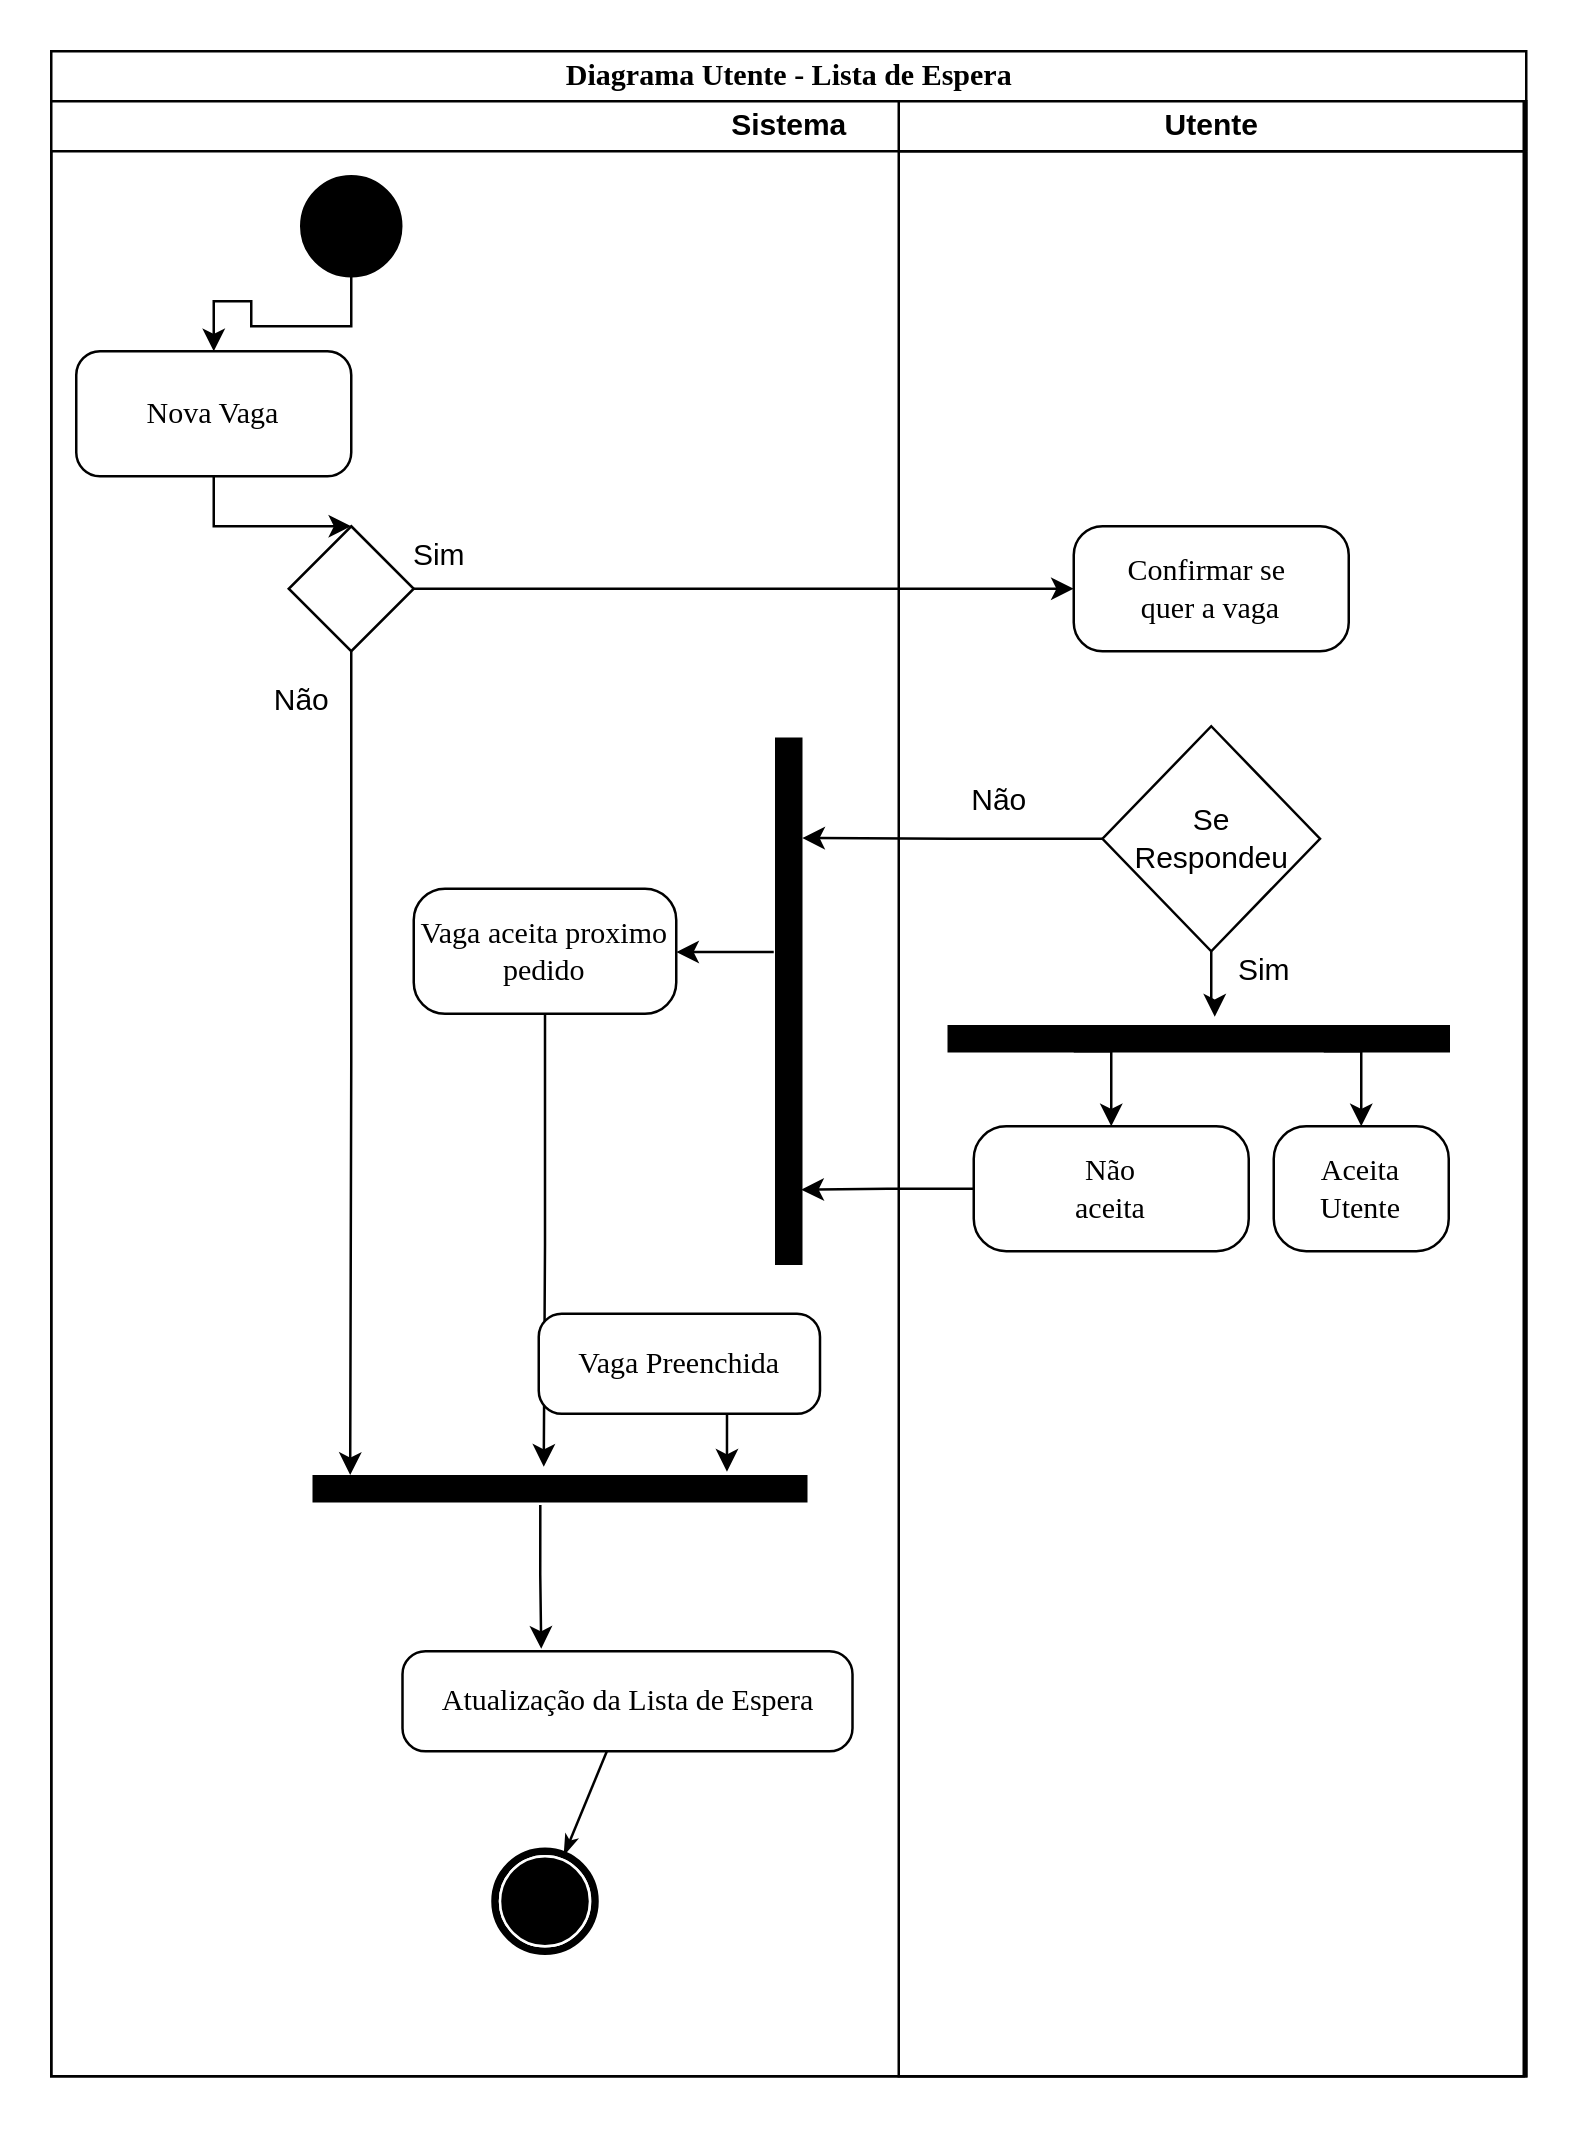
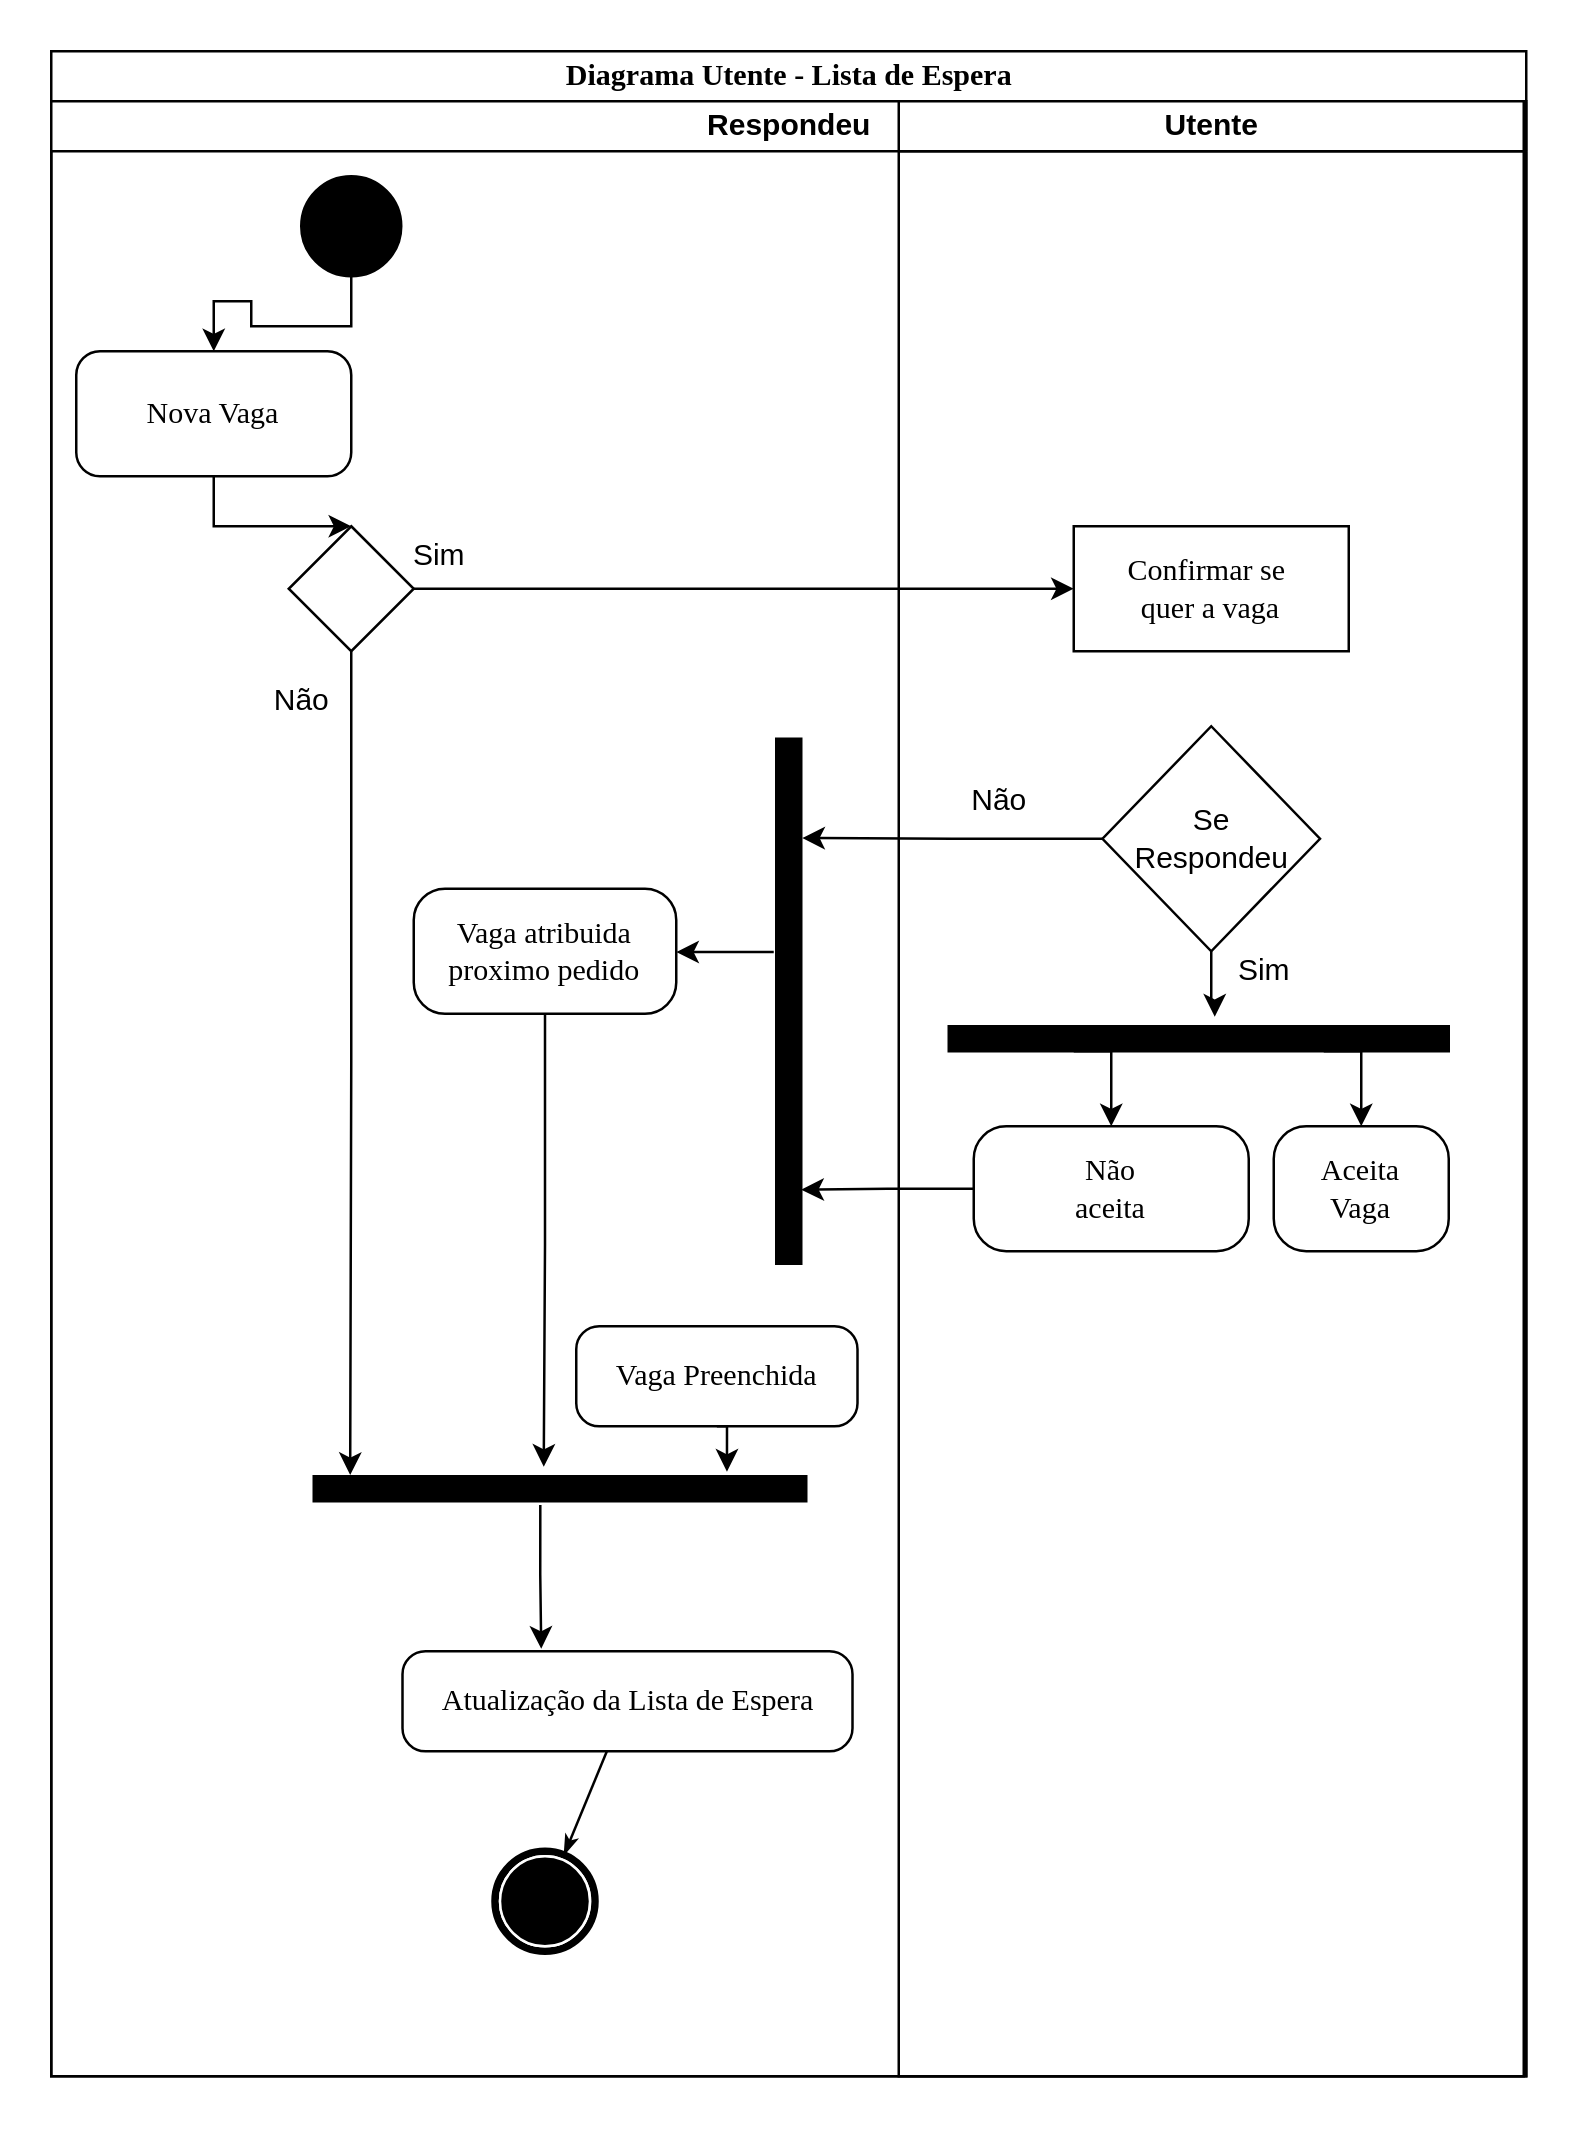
  <mxCell id="0" />
  <mxCell id="1" parent="0" />
  <mxCell id="2" value="&lt;font style=&quot;font-size: 12px&quot;&gt;Diagrama Utente - Lista de Espera&lt;/font&gt;" style="swimlane;html=1;childLayout=stackLayout;startSize=20;rounded=0;shadow=0;comic=0;labelBackgroundColor=none;strokeWidth=1;fontFamily=Verdana;fontSize=9;align=center;" parent="1" vertex="1"><mxGeometry x="20" y="20" width="590" height="810" as="geometry"><mxRectangle x="40" y="20" width="60" height="20" as="alternateBounds" /></mxGeometry></mxCell>
- <mxCell id="3" value="&lt;font style=&quot;font-size: 12px&quot;&gt;Sistema&lt;/font&gt;" style="swimlane;html=1;startSize=20;" parent="2" vertex="1"><mxGeometry y="20" width="590" height="790" as="geometry" /></mxCell>
+ <mxCell id="3" value="&lt;font style=&quot;font-size: 12px&quot;&gt;Respondeu&lt;/font&gt;" style="swimlane;html=1;startSize=20;" parent="2" vertex="1"><mxGeometry y="20" width="590" height="790" as="geometry" /></mxCell>
  <mxCell id="4" style="edgeStyle=orthogonalEdgeStyle;rounded=0;orthogonalLoop=1;jettySize=auto;html=1;exitX=0.46;exitY=1.15;exitDx=0;exitDy=0;exitPerimeter=0;" parent="3" source="5" edge="1"><mxGeometry relative="1" as="geometry"><mxPoint x="196" y="619" as="targetPoint" /></mxGeometry></mxCell>
  <mxCell id="5" value="" style="whiteSpace=wrap;html=1;rounded=0;shadow=0;comic=0;labelBackgroundColor=none;strokeWidth=1;fillColor=#000000;fontFamily=Verdana;fontSize=12;align=center;rotation=0;" parent="3" vertex="1"><mxGeometry x="105" y="550" width="197" height="10" as="geometry" /></mxCell>
  <mxCell id="6" style="edgeStyle=orthogonalEdgeStyle;rounded=0;orthogonalLoop=1;jettySize=auto;html=1;entryX=0.5;entryY=0;entryDx=0;entryDy=0;" parent="3" source="7" target="9" edge="1"><mxGeometry relative="1" as="geometry" /></mxCell>
  <mxCell id="7" value="" style="ellipse;whiteSpace=wrap;html=1;rounded=0;shadow=0;comic=0;labelBackgroundColor=none;strokeWidth=1;fillColor=#000000;fontFamily=Verdana;fontSize=12;align=center;" parent="3" vertex="1"><mxGeometry x="100" y="30" width="40" height="40" as="geometry" /></mxCell>
  <mxCell id="8" style="edgeStyle=orthogonalEdgeStyle;rounded=0;orthogonalLoop=1;jettySize=auto;html=1;exitX=0.5;exitY=1;exitDx=0;exitDy=0;entryX=0.5;entryY=0;entryDx=0;entryDy=0;" parent="3" source="9" target="11" edge="1"><mxGeometry relative="1" as="geometry" /></mxCell>
  <mxCell id="9" value="Nova Vaga" style="rounded=1;whiteSpace=wrap;html=1;shadow=0;comic=0;labelBackgroundColor=none;strokeWidth=1;fontFamily=Verdana;fontSize=12;align=center;arcSize=19;" parent="3" vertex="1"><mxGeometry x="10" y="100" width="110" height="50" as="geometry" /></mxCell>
  <mxCell id="10" style="edgeStyle=orthogonalEdgeStyle;rounded=0;orthogonalLoop=1;jettySize=auto;html=1;entryX=0.074;entryY=-0.05;entryDx=0;entryDy=0;entryPerimeter=0;" parent="3" source="11" target="5" edge="1"><mxGeometry relative="1" as="geometry" /></mxCell>
  <mxCell id="11" value="" style="rhombus;whiteSpace=wrap;html=1;" parent="3" vertex="1"><mxGeometry x="95" y="170" width="50" height="50" as="geometry" /></mxCell>
  <mxCell id="12" value="Não" style="text;html=1;align=center;verticalAlign=middle;resizable=0;points=[];autosize=1;" parent="3" vertex="1"><mxGeometry x="80" y="230" width="40" height="20" as="geometry" /></mxCell>
  <mxCell id="13" value="" style="shape=mxgraph.bpmn.shape;html=1;verticalLabelPosition=bottom;labelBackgroundColor=#ffffff;verticalAlign=top;perimeter=ellipsePerimeter;outline=end;symbol=terminate;rounded=0;shadow=0;comic=0;strokeWidth=1;fontFamily=Verdana;fontSize=12;align=center;" parent="3" vertex="1"><mxGeometry x="177.5" y="700" width="40" height="40" as="geometry" /></mxCell>
  <mxCell id="14" value="Atualização da Lista de Espera" style="rounded=1;whiteSpace=wrap;html=1;shadow=0;comic=0;labelBackgroundColor=none;strokeWidth=1;fontFamily=Verdana;fontSize=12;align=center;arcSize=23;" parent="3" vertex="1"><mxGeometry x="140.5" y="620" width="180" height="40" as="geometry" /></mxCell>
  <mxCell id="15" style="edgeStyle=none;rounded=0;html=1;labelBackgroundColor=none;startArrow=none;startFill=0;startSize=5;endArrow=classicThin;endFill=1;endSize=5;jettySize=auto;orthogonalLoop=1;strokeWidth=1;fontFamily=Verdana;fontSize=12" parent="3" source="14" target="13" edge="1"><mxGeometry relative="1" as="geometry" /></mxCell>
  <mxCell id="16" value="Sim" style="text;html=1;align=center;verticalAlign=middle;resizable=0;points=[];autosize=1;" parent="3" vertex="1"><mxGeometry x="135" y="172" width="40" height="20" as="geometry" /></mxCell>
  <mxCell id="17" style="edgeStyle=orthogonalEdgeStyle;rounded=0;orthogonalLoop=1;jettySize=auto;html=1;entryX=0.467;entryY=-0.383;entryDx=0;entryDy=0;entryPerimeter=0;" parent="3" source="18" target="5" edge="1"><mxGeometry relative="1" as="geometry" /></mxCell>
- <mxCell id="18" value="Vaga aceita proximo pedido" style="rounded=1;whiteSpace=wrap;html=1;shadow=0;comic=0;labelBackgroundColor=none;strokeWidth=1;fontFamily=Verdana;fontSize=12;align=center;arcSize=25;" parent="3" vertex="1"><mxGeometry x="145" y="315" width="105" height="50" as="geometry" /></mxCell>
+ <mxCell id="18" value="Vaga atribuida proximo pedido" style="rounded=1;whiteSpace=wrap;html=1;shadow=0;comic=0;labelBackgroundColor=none;strokeWidth=1;fontFamily=Verdana;fontSize=12;align=center;arcSize=25;" parent="3" vertex="1"><mxGeometry x="145" y="315" width="105" height="50" as="geometry" /></mxCell>
  <mxCell id="19" style="edgeStyle=orthogonalEdgeStyle;rounded=0;orthogonalLoop=1;jettySize=auto;html=1;entryX=1;entryY=0.5;entryDx=0;entryDy=0;exitX=0.594;exitY=-0.1;exitDx=0;exitDy=0;exitPerimeter=0;" parent="3" source="20" target="18" edge="1"><mxGeometry relative="1" as="geometry" /></mxCell>
  <mxCell id="20" value="" style="whiteSpace=wrap;html=1;rounded=0;shadow=0;comic=0;labelBackgroundColor=none;strokeWidth=1;fillColor=#000000;fontFamily=Verdana;fontSize=12;align=center;rotation=-90;" parent="3" vertex="1"><mxGeometry x="190" y="355" width="210" height="10" as="geometry" /></mxCell>
  <mxCell id="21" style="edgeStyle=orthogonalEdgeStyle;rounded=0;orthogonalLoop=1;jettySize=auto;html=1;exitX=0.5;exitY=1;exitDx=0;exitDy=0;" parent="3" source="5" target="5" edge="1"><mxGeometry relative="1" as="geometry" /></mxCell>
  <mxCell id="22" value="&lt;font style=&quot;font-size: 12px&quot;&gt;Utente&lt;/font&gt;" style="swimlane;html=1;startSize=20;" parent="3" vertex="1"><mxGeometry x="339" width="250" height="790" as="geometry" /></mxCell>
- <mxCell id="23" value="Confirmar se&amp;nbsp;&lt;br&gt;quer a vaga" style="rounded=1;whiteSpace=wrap;html=1;shadow=0;comic=0;labelBackgroundColor=none;strokeWidth=1;fontFamily=Verdana;fontSize=12;align=center;arcSize=23;" parent="22" vertex="1"><mxGeometry x="70" y="170" width="110" height="50" as="geometry" /></mxCell>
+ <mxCell id="23" value="Confirmar se&amp;nbsp;&lt;br&gt;quer a vaga" style="whiteSpace=wrap;html=1;shadow=0;comic=0;labelBackgroundColor=none;strokeWidth=1;fontFamily=Verdana;fontSize=12;align=center;arcSize=23;rounded=0;" parent="22" vertex="1"><mxGeometry x="70" y="170" width="110" height="50" as="geometry" /></mxCell>
  <mxCell id="24" style="edgeStyle=orthogonalEdgeStyle;rounded=0;orthogonalLoop=1;jettySize=auto;html=1;entryX=0.532;entryY=-0.383;entryDx=0;entryDy=0;entryPerimeter=0;" parent="22" source="25" target="31" edge="1"><mxGeometry relative="1" as="geometry" /></mxCell>
  <mxCell id="25" value="Se&lt;br&gt;Respondeu" style="rhombus;whiteSpace=wrap;html=1;" parent="22" vertex="1"><mxGeometry x="81.5" y="250" width="87" height="90" as="geometry" /></mxCell>
  <mxCell id="26" value="Não" style="text;html=1;align=center;verticalAlign=middle;resizable=0;points=[];autosize=1;" parent="22" vertex="1"><mxGeometry x="20" y="270" width="40" height="20" as="geometry" /></mxCell>
  <mxCell id="27" value="Não&lt;br&gt;aceita" style="rounded=1;whiteSpace=wrap;html=1;shadow=0;comic=0;labelBackgroundColor=none;strokeWidth=1;fontFamily=Verdana;fontSize=12;align=center;arcSize=26;" parent="22" vertex="1"><mxGeometry x="30" y="410" width="110" height="50" as="geometry" /></mxCell>
- <mxCell id="28" value="Aceita&lt;br&gt;Utente" style="rounded=1;whiteSpace=wrap;html=1;shadow=0;comic=0;labelBackgroundColor=none;strokeWidth=1;fontFamily=Verdana;fontSize=12;align=center;arcSize=26;" parent="22" vertex="1"><mxGeometry x="150" y="410" width="70" height="50" as="geometry" /></mxCell>
+ <mxCell id="28" value="Aceita&lt;br&gt;Vaga" style="rounded=1;whiteSpace=wrap;html=1;shadow=0;comic=0;labelBackgroundColor=none;strokeWidth=1;fontFamily=Verdana;fontSize=12;align=center;arcSize=26;" parent="22" vertex="1"><mxGeometry x="150" y="410" width="70" height="50" as="geometry" /></mxCell>
  <mxCell id="29" style="edgeStyle=orthogonalEdgeStyle;rounded=0;orthogonalLoop=1;jettySize=auto;html=1;exitX=0.25;exitY=1;exitDx=0;exitDy=0;entryX=0.5;entryY=0;entryDx=0;entryDy=0;" parent="22" source="31" target="27" edge="1"><mxGeometry relative="1" as="geometry" /></mxCell>
  <mxCell id="30" style="edgeStyle=orthogonalEdgeStyle;rounded=0;orthogonalLoop=1;jettySize=auto;html=1;exitX=0.75;exitY=1;exitDx=0;exitDy=0;entryX=0.5;entryY=0;entryDx=0;entryDy=0;" parent="22" source="31" target="28" edge="1"><mxGeometry relative="1" as="geometry" /></mxCell>
  <mxCell id="31" value="" style="whiteSpace=wrap;html=1;rounded=0;shadow=0;comic=0;labelBackgroundColor=none;strokeWidth=1;fillColor=#000000;fontFamily=Verdana;fontSize=12;align=center;rotation=0;" parent="22" vertex="1"><mxGeometry x="20" y="370" width="200" height="10" as="geometry" /></mxCell>
  <mxCell id="32" value="Sim" style="text;html=1;align=center;verticalAlign=middle;resizable=0;points=[];autosize=1;" parent="22" vertex="1"><mxGeometry x="125.5" y="338" width="40" height="20" as="geometry" /></mxCell>
  <mxCell id="33" style="edgeStyle=orthogonalEdgeStyle;rounded=0;orthogonalLoop=1;jettySize=auto;html=1;entryX=0;entryY=0.5;entryDx=0;entryDy=0;" parent="3" source="11" target="23" edge="1"><mxGeometry relative="1" as="geometry" /></mxCell>
  <mxCell id="34" style="edgeStyle=orthogonalEdgeStyle;rounded=0;orthogonalLoop=1;jettySize=auto;html=1;exitX=0;exitY=0.5;exitDx=0;exitDy=0;entryX=0.141;entryY=1;entryDx=0;entryDy=0;entryPerimeter=0;" parent="3" source="27" target="20" edge="1"><mxGeometry relative="1" as="geometry" /></mxCell>
  <mxCell id="35" style="edgeStyle=orthogonalEdgeStyle;rounded=0;orthogonalLoop=1;jettySize=auto;html=1;exitX=0;exitY=0.5;exitDx=0;exitDy=0;entryX=0.811;entryY=1.041;entryDx=0;entryDy=0;entryPerimeter=0;" parent="3" source="25" target="20" edge="1"><mxGeometry relative="1" as="geometry"><mxPoint x="550" y="295" as="targetPoint" /></mxGeometry></mxCell>
  <mxCell id="36" style="edgeStyle=orthogonalEdgeStyle;rounded=0;orthogonalLoop=1;jettySize=auto;html=1;exitX=0.5;exitY=1;exitDx=0;exitDy=0;entryX=0.839;entryY=-0.183;entryDx=0;entryDy=0;entryPerimeter=0;" parent="3" source="37" target="5" edge="1"><mxGeometry relative="1" as="geometry" /></mxCell>
- <mxCell id="37" value="Vaga Preenchida" style="rounded=1;whiteSpace=wrap;html=1;shadow=0;comic=0;labelBackgroundColor=none;strokeWidth=1;fontFamily=Verdana;fontSize=12;align=center;arcSize=23;" parent="3" vertex="1"><mxGeometry x="195" y="485" width="112.5" height="40" as="geometry" /></mxCell>
+ <mxCell id="37" value="Vaga Preenchida" style="rounded=1;whiteSpace=wrap;html=1;shadow=0;comic=0;labelBackgroundColor=none;strokeWidth=1;fontFamily=Verdana;fontSize=12;align=center;arcSize=23;" parent="3" vertex="1"><mxGeometry x="210" y="490" width="112.5" height="40" as="geometry" /></mxCell>
